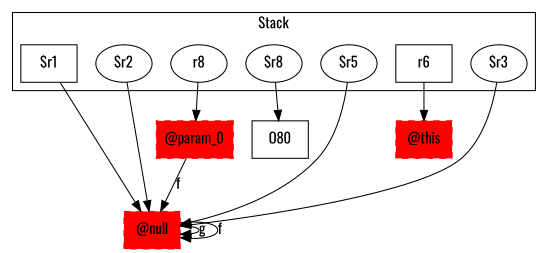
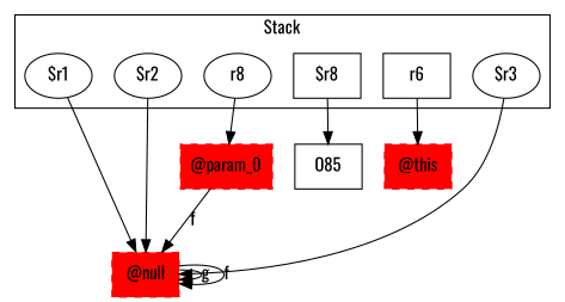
  digraph {
    fontname=Oswald
    rankDir=LR
    node [fontname=Oswald]
    edge [fontname=Oswald]
-   "$r1" [shape=box]
+   "$r1"
    "$r2"
    n3 [label=r8]
-   "$r8"
-   "$r5"
+   "$r8" [shape=box]
    r6 [shape=box]
    "$r3"
    "@null" [color=red shape=box style="filled,dashed"]
    "@param_0" [color=red shape=box style="filled,dashed"]
-   O85 [shape=box label=O80]
+   O85 [shape=box]
    "@this" [color=red shape=box style="filled,dashed"]
    subgraph cluster_1 {
      label=Stack
      "$r1"
      "$r2"
      n3
      "$r8"
-     "$r5"
      r6
      "$r3"
    }
    "$r1" -> "@null"
    "$r2" -> "@null"
    n3 -> "@param_0"
    "$r8" -> O85
-   "$r5" -> "@null"
    r6 -> "@this"
    "$r3" -> "@null"
    "@null" -> "@null" [label=g weight=0.2]
    "@null" -> "@null" [label=f weight=0.2]
    "@param_0" -> "@null" [label=f weight=0.2]
  }
